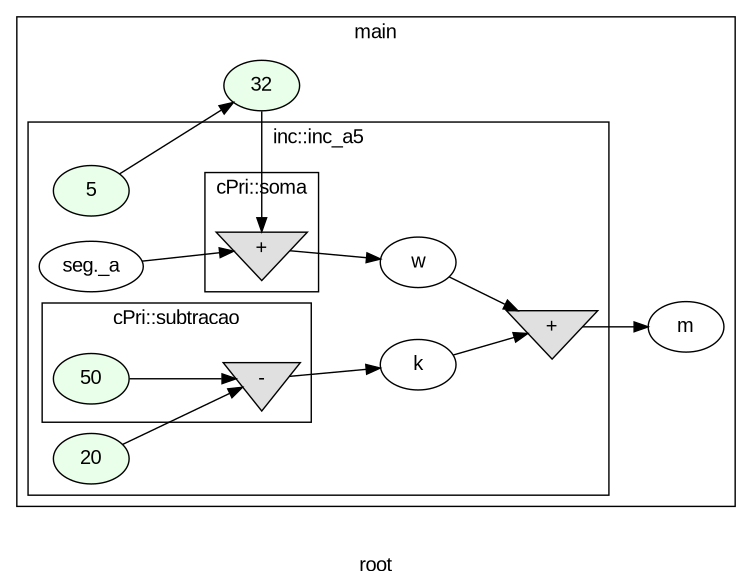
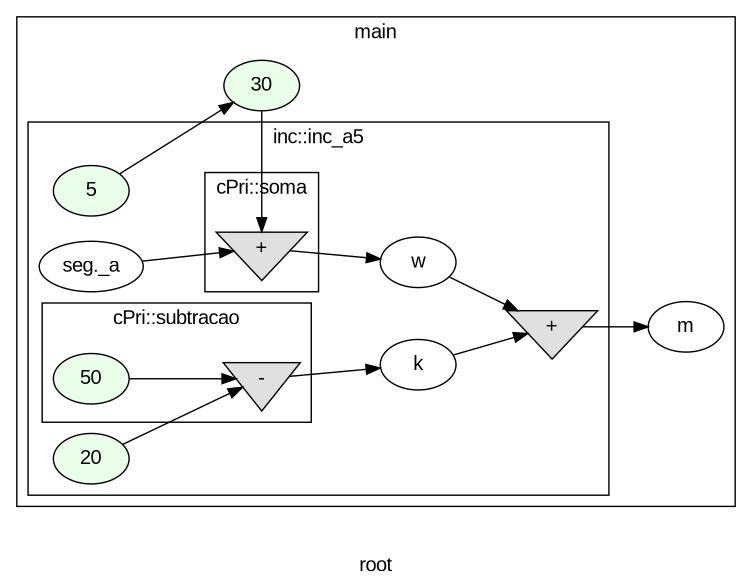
  digraph {
    fontname="Liberation Sans"
    label=root
    rankdir=LR
    node [fontname="Liberation Sans" style=filled]
    edge [fontname="Liberation Sans"]
    n1 [fillcolor="#E0E0E0" label="+" shape=invtriangle startinglines=10]
    n2 [fillcolor="#E9FFE9" label=50 startinglines=15]
    n3 [fillcolor="#E0E0E0" label="-" shape=invtriangle startinglines=15]
    n4 [fillcolor="#E9FFE9" label=5 startinglines=25]
    n5 [label="seg._a" startingline=25 style=""]
    n6 [label=w startingline=10 style=""]
    n7 [fillcolor="#E9FFE9" label=20 startinglines=27]
    n8 [label=k startingline=15 style=""]
    n9 [fillcolor="#E0E0E0" label="+" shape=invtriangle startinglines=28]
-   n10 [fillcolor="#E9FFE9" label=32 startinglines=37]
+   n10 [fillcolor="#E9FFE9" label=30 startinglines=37]
    n11 [label=m startingline=28 style=""]
    subgraph cluster_1 {
      label=main
      parent=G
      startinglines="23_34_34"
      n10
      n11
      subgraph cluster_2 {
        label="inc::inc_a5"
        parent=cluster_1
        startinglines="34_35_37"
        n4
        n5
        n6
        n7
        n8
        n9
        subgraph cluster_3 {
          label="cPri::soma"
          parent=cluster_2
          startinglines="37_25_26"
          n1
        }
        subgraph cluster_4 {
          label="cPri::subtracao"
          parent=cluster_2
          startinglines="26_10_27"
          n2
          n3
        }
      }
    }
    n1 -> n6
    n2 -> n3
    n3 -> n8
    n4 -> n10
    n5 -> n1
    n6 -> n9
    n7 -> n3
    n8 -> n9
    n9 -> n11
    n10 -> n1
  }
